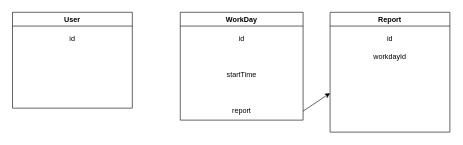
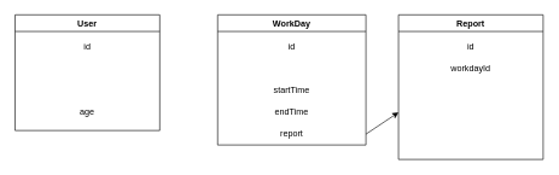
  <mxCell id="0" />
  <mxCell id="1" parent="0" />
  <mxCell id="2" value="User" style="swimlane;whiteSpace=wrap;html=1;" parent="1" vertex="1"><mxGeometry x="20" y="20" width="200" height="160" as="geometry" /></mxCell>
  <mxCell id="3" value="id" style="text;html=1;strokeColor=none;fillColor=none;align=center;verticalAlign=middle;whiteSpace=wrap;rounded=0;" parent="2" vertex="1"><mxGeometry y="30" width="200" height="30" as="geometry" /></mxCell>
+ <mxCell id="4" value="age" style="text;html=1;strokeColor=none;fillColor=none;align=center;verticalAlign=middle;whiteSpace=wrap;rounded=0;" parent="2" vertex="1"><mxGeometry y="120" width="200" height="30" as="geometry" /></mxCell>
  <mxCell id="5" value="WorkDay" style="swimlane;whiteSpace=wrap;html=1;" parent="1" vertex="1"><mxGeometry x="300" y="20" width="205" height="180" as="geometry" /></mxCell>
  <mxCell id="6" value="id" style="text;html=1;strokeColor=none;fillColor=none;align=center;verticalAlign=middle;whiteSpace=wrap;rounded=0;" parent="5" vertex="1"><mxGeometry y="30" width="205" height="30" as="geometry" /></mxCell>
  <mxCell id="7" value="startTime" style="text;html=1;strokeColor=none;fillColor=none;align=center;verticalAlign=middle;whiteSpace=wrap;rounded=0;" parent="5" vertex="1"><mxGeometry y="90" width="205" height="30" as="geometry" /></mxCell>
+ <mxCell id="8" value="endTime" style="text;html=1;strokeColor=none;fillColor=none;align=center;verticalAlign=middle;whiteSpace=wrap;rounded=0;" parent="5" vertex="1"><mxGeometry y="120" width="205" height="30" as="geometry" /></mxCell>
  <mxCell id="9" value="report" style="text;html=1;strokeColor=none;fillColor=none;align=center;verticalAlign=middle;whiteSpace=wrap;rounded=0;" parent="5" vertex="1"><mxGeometry y="150" width="205" height="30" as="geometry" /></mxCell>
  <mxCell id="10" value="Report" style="swimlane;whiteSpace=wrap;html=1;" parent="1" vertex="1"><mxGeometry x="550" y="20" width="200" height="200" as="geometry" /></mxCell>
  <mxCell id="11" value="id" style="text;html=1;strokeColor=none;fillColor=none;align=center;verticalAlign=middle;whiteSpace=wrap;rounded=0;" parent="10" vertex="1"><mxGeometry y="30" width="200" height="30" as="geometry" /></mxCell>
  <mxCell id="12" value="workdayId&lt;span style=&quot;color: rgba(0, 0, 0, 0); font-family: monospace; font-size: 0px; text-align: start;&quot;&gt;%3CmxGraphModel%3E%3Croot%3E%3CmxCell%20id%3D%220%22%2F%3E%3CmxCell%20id%3D%221%22%20parent%3D%220%22%2F%3E%3CmxCell%20id%3D%222%22%20value%3D%22id%22%20style%3D%22text%3Bhtml%3D1%3BstrokeColor%3Dnone%3BfillColor%3Dnone%3Balign%3Dcenter%3BverticalAlign%3Dmiddle%3BwhiteSpace%3Dwrap%3Brounded%3D0%3B%22%20vertex%3D%221%22%20parent%3D%221%22%3E%3CmxGeometry%20x%3D%22570%22%20y%3D%22110%22%20width%3D%22200%22%20height%3D%2230%22%20as%3D%22geometry%22%2F%3E%3C%2FmxCell%3E%3C%2Froot%3E%3C%2FmxGraphModel%3E&lt;/span&gt;" style="text;html=1;strokeColor=none;fillColor=none;align=center;verticalAlign=middle;whiteSpace=wrap;rounded=0;" parent="10" vertex="1"><mxGeometry y="60" width="200" height="30" as="geometry" /></mxCell>
  <mxCell id="13" style="edgeStyle=none;html=1;exitX=1;exitY=0.5;exitDx=0;exitDy=0;" parent="1" source="9" edge="1"><mxGeometry relative="1" as="geometry"><mxPoint x="550" y="155" as="targetPoint" /></mxGeometry></mxCell>
